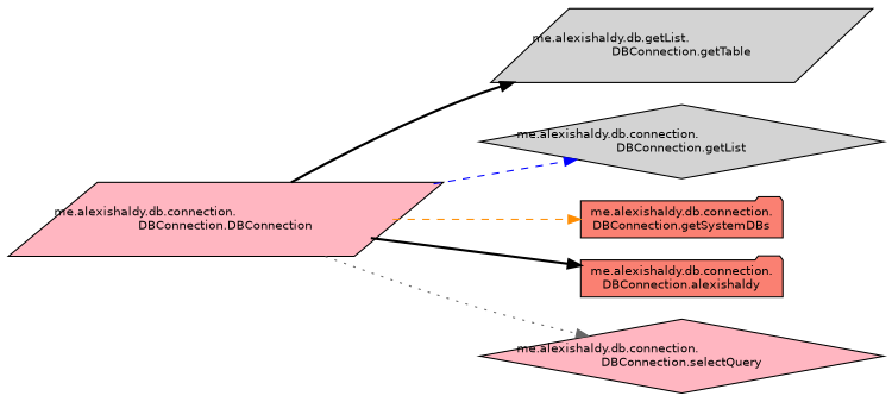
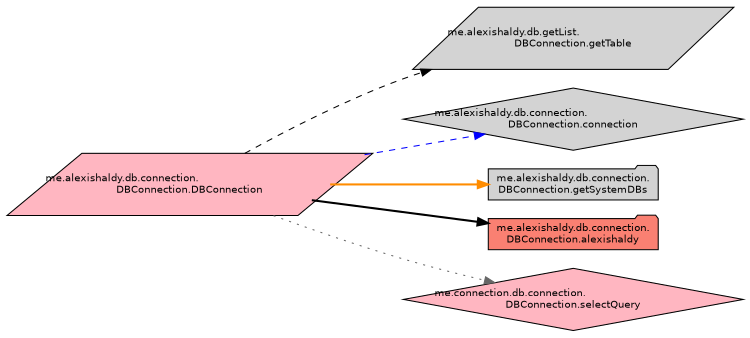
  digraph {
    rankdir=LR
    node [color=black fillcolor=lightpink fontname=Helvetica fontsize=10 shape=parallelogram style=filled]
    edge [color=black fontname=Helvetica fontsize=10 labelfontname=Helvetica labelfontsize=10 style=dashed]
    n1 [fontcolor=black height=0.2 label="me.alexishaldy.db.connection.\lDBConnection.DBConnection" width=0.4]
    n2 [fillcolor=lightgrey height=0.2 label="me.alexishaldy.db.getList.\lDBConnection.getTable" width=0.4]
-   n3 [fillcolor=lightgrey height=0.2 label="me.alexishaldy.db.connection.\lDBConnection.getList" shape=diamond width=0.4]
-   n4 [fillcolor=salmon height=0.2 label="me.alexishaldy.db.connection.\lDBConnection.getSystemDBs" shape=folder width=0.4]
+   n3 [fillcolor=lightgrey height=0.2 label="me.alexishaldy.db.connection.\lDBConnection.connection" shape=diamond width=0.4]
+   n4 [fillcolor=lightgrey height=0.2 label="me.alexishaldy.db.connection.\lDBConnection.getSystemDBs" shape=folder width=0.4]
    n5 [fillcolor=salmon height=0.2 label="me.alexishaldy.db.connection.\lDBConnection.alexishaldy" shape=folder width=0.4]
-   n6 [height=0.2 label="me.alexishaldy.db.connection.\lDBConnection.selectQuery" shape=diamond width=0.4]
-   n1 -> n2 [style=bold]
+   n6 [height=0.2 label="me.connection.db.connection.\lDBConnection.selectQuery" shape=diamond width=0.4]
+   n1 -> n2
    n1 -> n3 [color=blue]
-   n1 -> n4 [color=darkorange]
+   n1 -> n4 [color=darkorange style=bold]
    n1 -> n5 [style=bold]
    n1 -> n6 [color=gray40 style=dotted]
  }
